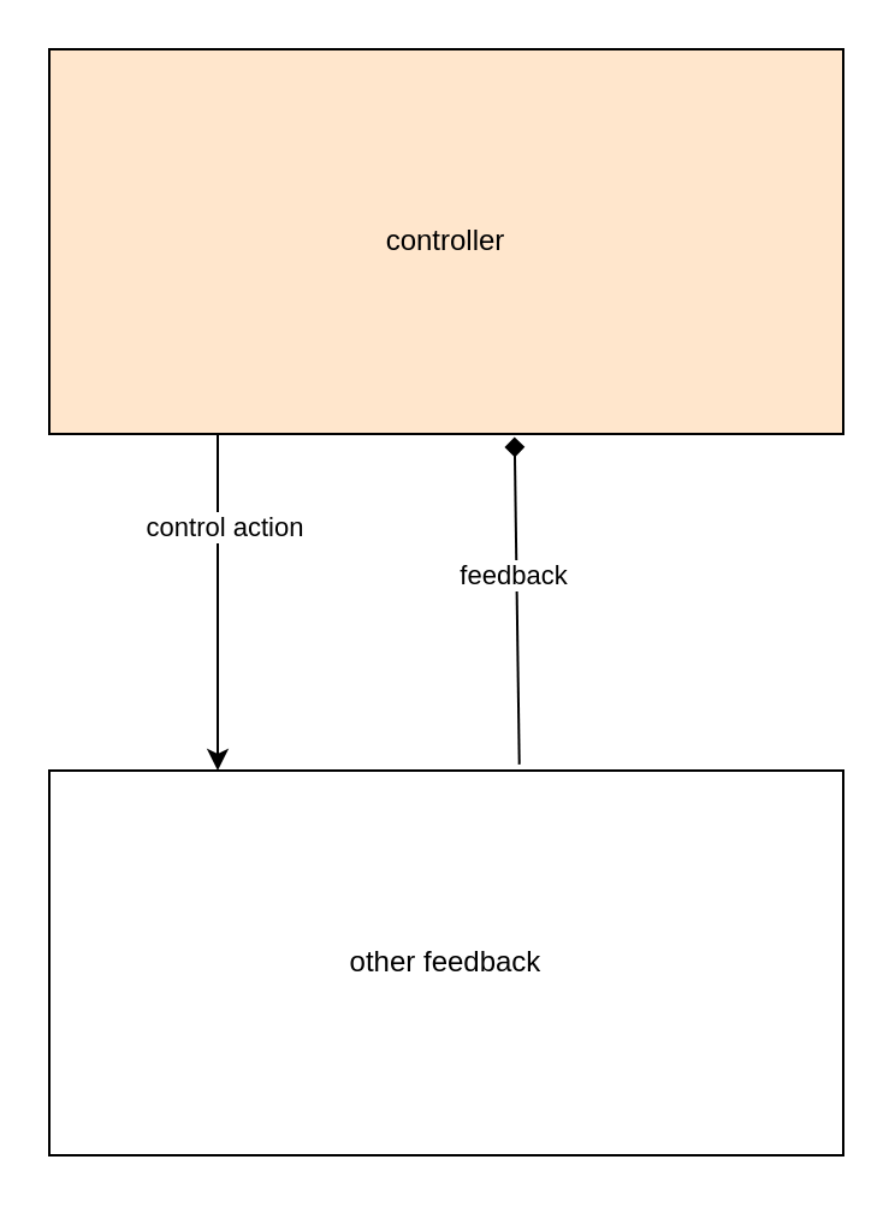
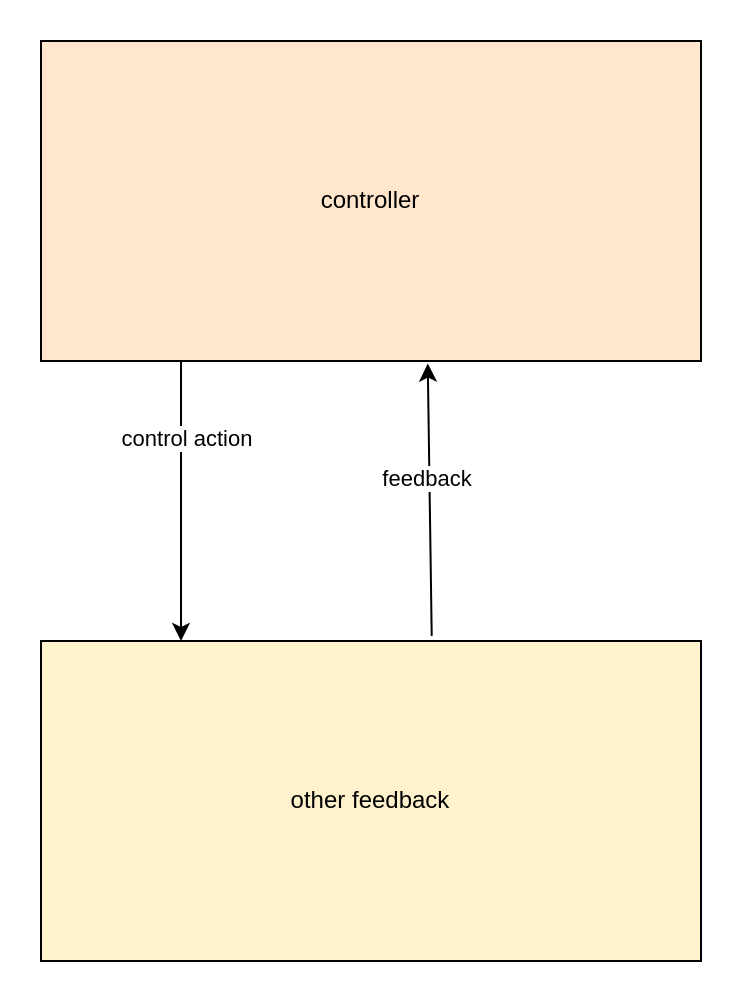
  <mxCell id="0" />
  <mxCell id="1" parent="0" />
  <mxCell id="2" value="controller" style="rounded=0;whiteSpace=wrap;html=1;fillColor=#ffe6cc;" vertex="1" parent="1"><mxGeometry x="20" y="20" width="330" height="160" as="geometry" /></mxCell>
- <mxCell id="3" value="other feedback" style="rounded=0;whiteSpace=wrap;html=1;" vertex="1" parent="1"><mxGeometry x="20" y="320" width="330" height="160" as="geometry" /></mxCell>
+ <mxCell id="3" value="other feedback" style="rounded=0;whiteSpace=wrap;html=1;fillColor=#fff2cc;" vertex="1" parent="1"><mxGeometry x="20" y="320" width="330" height="160" as="geometry" /></mxCell>
  <mxCell id="4" value="" style="endArrow=classic;html=1;rounded=0;exitX=0.5;exitY=1;exitDx=0;exitDy=0;" edge="1" parent="1"><mxGeometry width="50" height="50" relative="1" as="geometry"><mxPoint x="90" y="180" as="sourcePoint" /><mxPoint x="90" y="320" as="targetPoint" /><Array as="points"><mxPoint x="90" y="260" /></Array></mxGeometry></mxCell>
  <mxCell id="5" value="control action" style="edgeLabel;html=1;align=center;verticalAlign=middle;resizable=0;points=[];" vertex="1" connectable="0" parent="4"><mxGeometry x="-0.459" y="2" relative="1" as="geometry"><mxPoint as="offset" /></mxGeometry></mxCell>
- <mxCell id="6" value="" style="edgeStyle=none;orthogonalLoop=1;jettySize=auto;html=1;rounded=0;exitX=0.592;exitY=-0.016;exitDx=0;exitDy=0;exitPerimeter=0;entryX=0.586;entryY=1.008;entryDx=0;entryDy=0;entryPerimeter=0;endArrow=diamond;" edge="1" parent="1" source="3" target="2"><mxGeometry width="100" relative="1" as="geometry"><mxPoint x="220" y="240" as="sourcePoint" /><mxPoint x="320" y="240" as="targetPoint" /><Array as="points" /></mxGeometry></mxCell>
+ <mxCell id="6" value="" style="edgeStyle=none;orthogonalLoop=1;jettySize=auto;html=1;rounded=0;exitX=0.592;exitY=-0.016;exitDx=0;exitDy=0;exitPerimeter=0;entryX=0.586;entryY=1.008;entryDx=0;entryDy=0;entryPerimeter=0;" edge="1" parent="1" source="3" target="2"><mxGeometry width="100" relative="1" as="geometry"><mxPoint x="220" y="240" as="sourcePoint" /><mxPoint x="320" y="240" as="targetPoint" /><Array as="points" /></mxGeometry></mxCell>
  <mxCell id="7" value="feedback" style="edgeLabel;html=1;align=center;verticalAlign=middle;resizable=0;points=[];" vertex="1" connectable="0" parent="6"><mxGeometry x="0.155" y="2" relative="1" as="geometry"><mxPoint as="offset" /></mxGeometry></mxCell>
